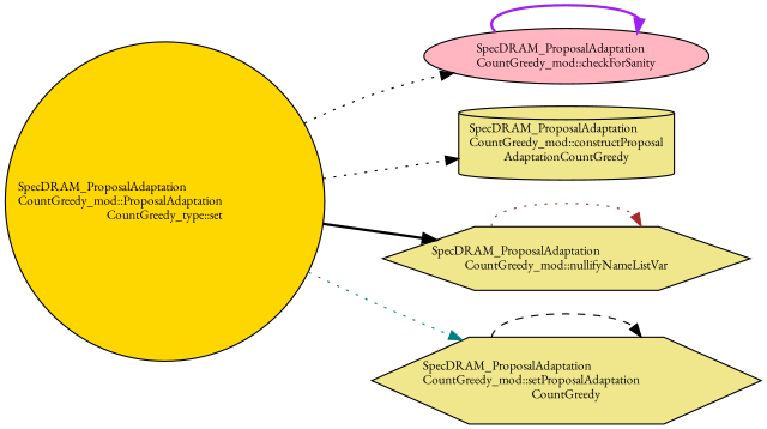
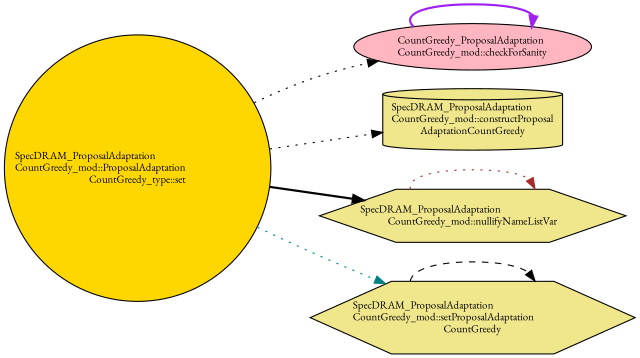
  digraph {
    rankdir=LR
    fontname="EB Garamond"
    node [color=black fillcolor=khaki fontname="EB Garamond" fontsize=10 shape=hexagon style=filled]
    edge [color=black fontname="EB Garamond" fontsize=10 labelfontname=Helvetica labelfontsize=10 style=dotted]
    n1 [fillcolor=gold fontcolor=black height=0.2 label="SpecDRAM_ProposalAdaptation\lCountGreedy_mod::ProposalAdaptation\lCountGreedy_type::set" shape=circle width=0.4]
-   n2 [fillcolor=lightpink height=0.2 label="SpecDRAM_ProposalAdaptation\lCountGreedy_mod::checkForSanity" shape=ellipse width=0.4]
+   n2 [fillcolor=lightpink height=0.2 label="CountGreedy_ProposalAdaptation\lCountGreedy_mod::checkForSanity" shape=ellipse width=0.4]
    n3 [height=0.2 label="SpecDRAM_ProposalAdaptation\lCountGreedy_mod::constructProposal\lAdaptationCountGreedy" shape=cylinder width=0.4]
    n4 [height=0.2 label="SpecDRAM_ProposalAdaptation\lCountGreedy_mod::nullifyNameListVar" width=0.4]
    n5 [height=0.2 label="SpecDRAM_ProposalAdaptation\lCountGreedy_mod::setProposalAdaptation\lCountGreedy" width=0.4]
    n1 -> n2
    n1 -> n3
    n1 -> n4 [style=bold]
    n1 -> n5 [color=teal]
    n2 -> n2 [color=purple style=bold]
    n4 -> n4 [color=brown]
    n5 -> n5 [style=dashed]
  }
